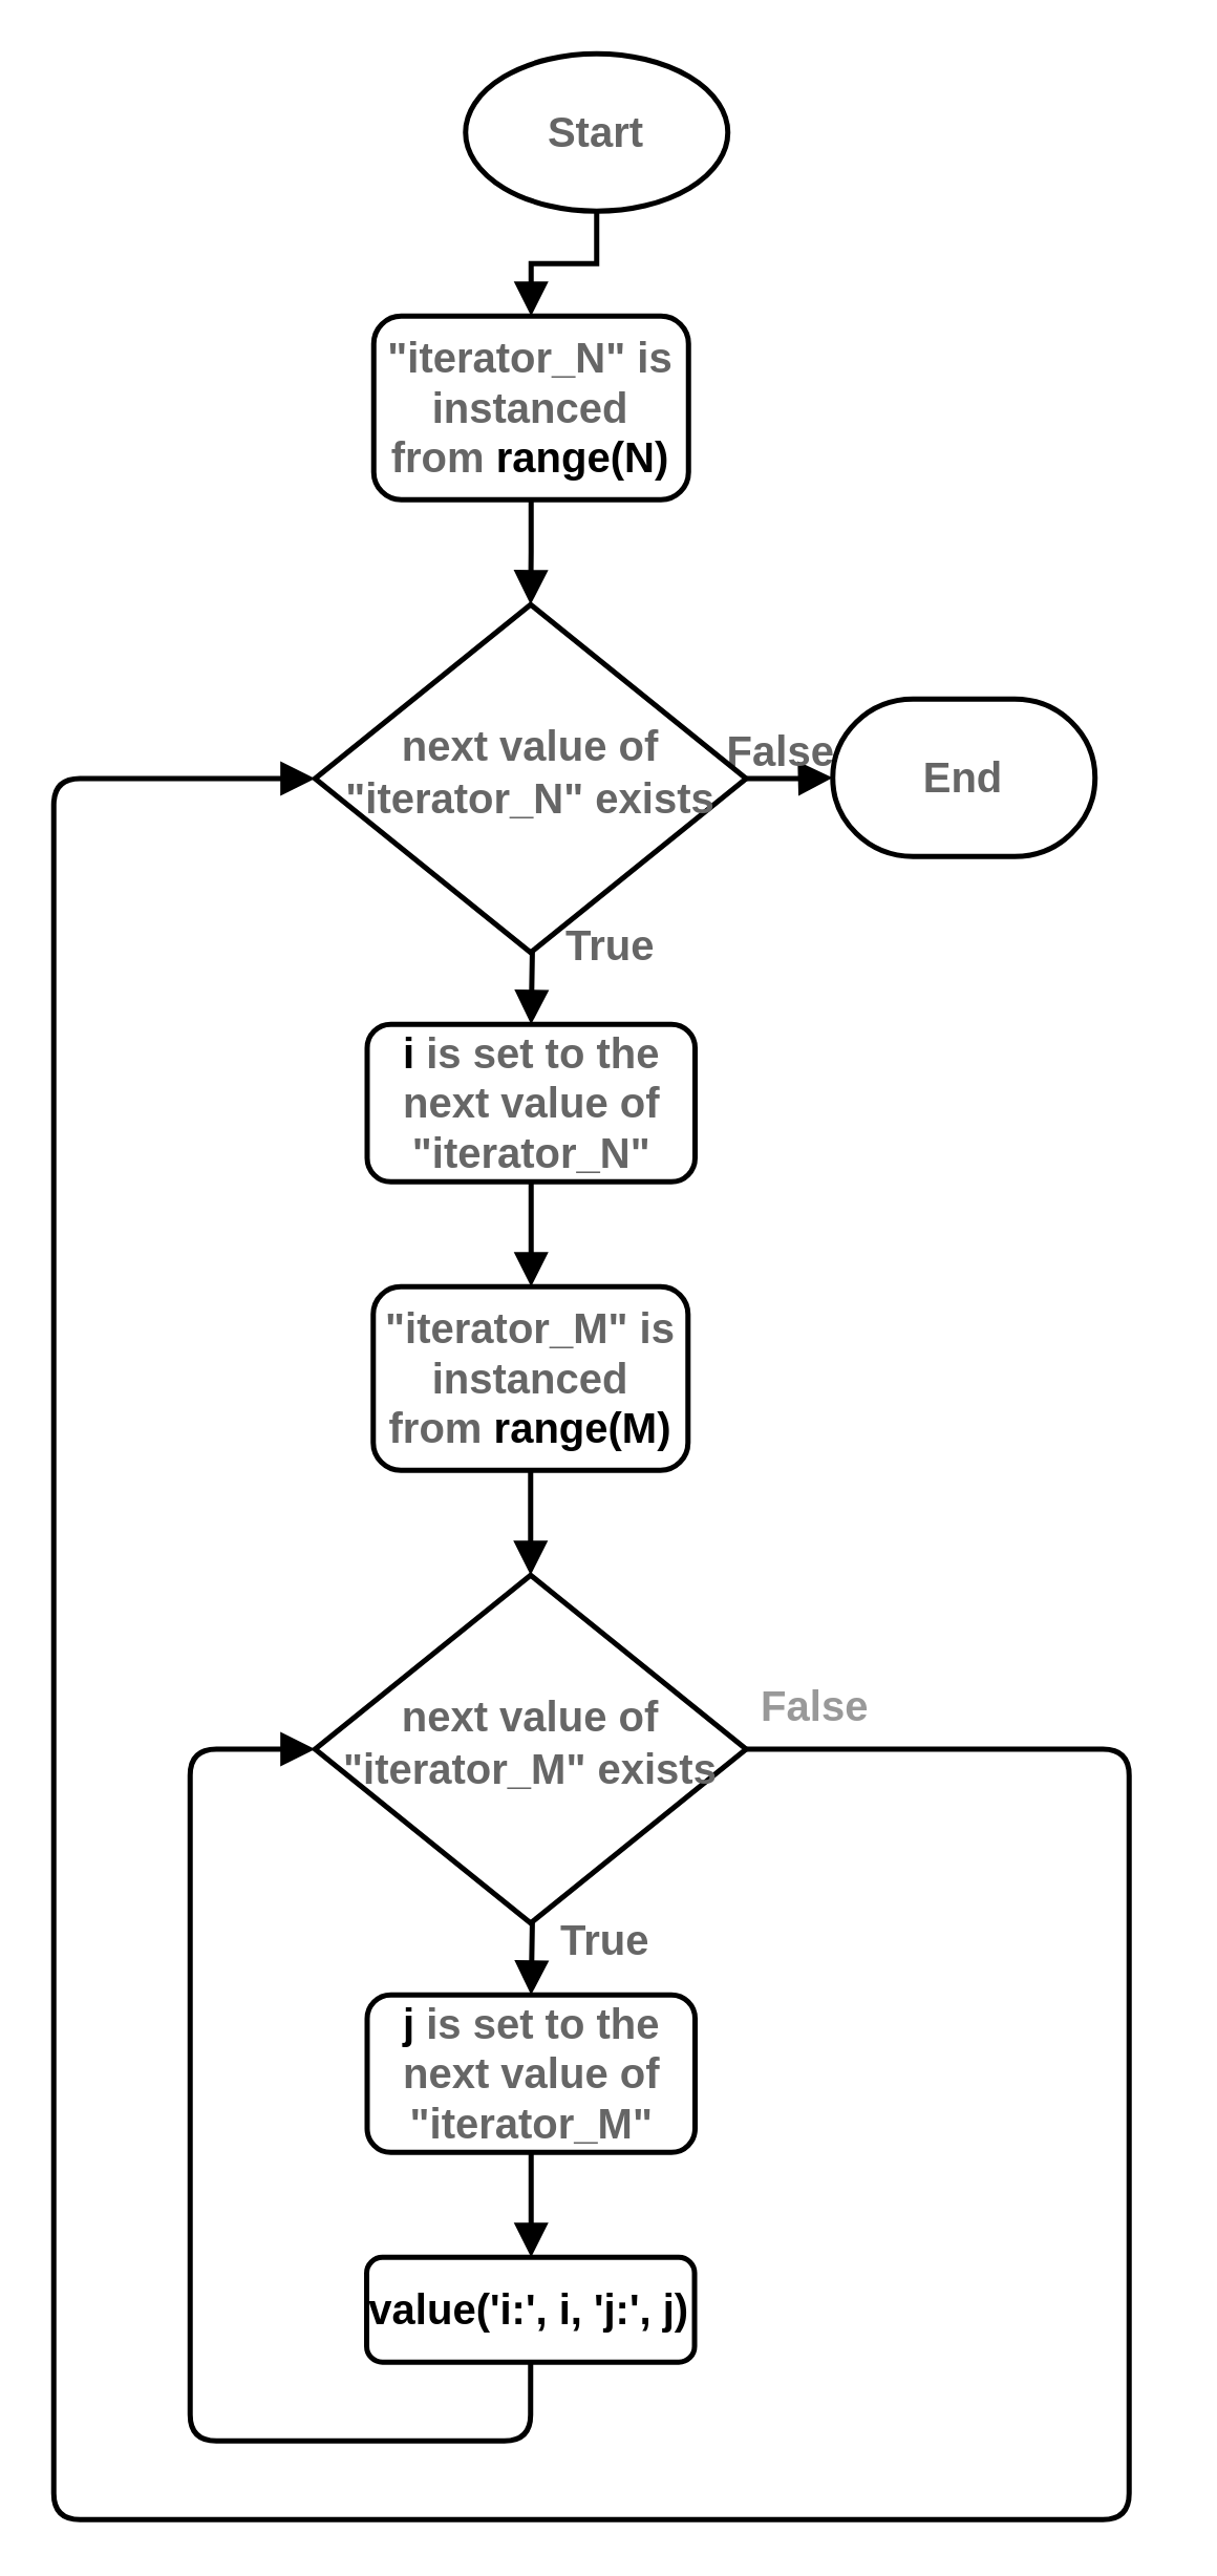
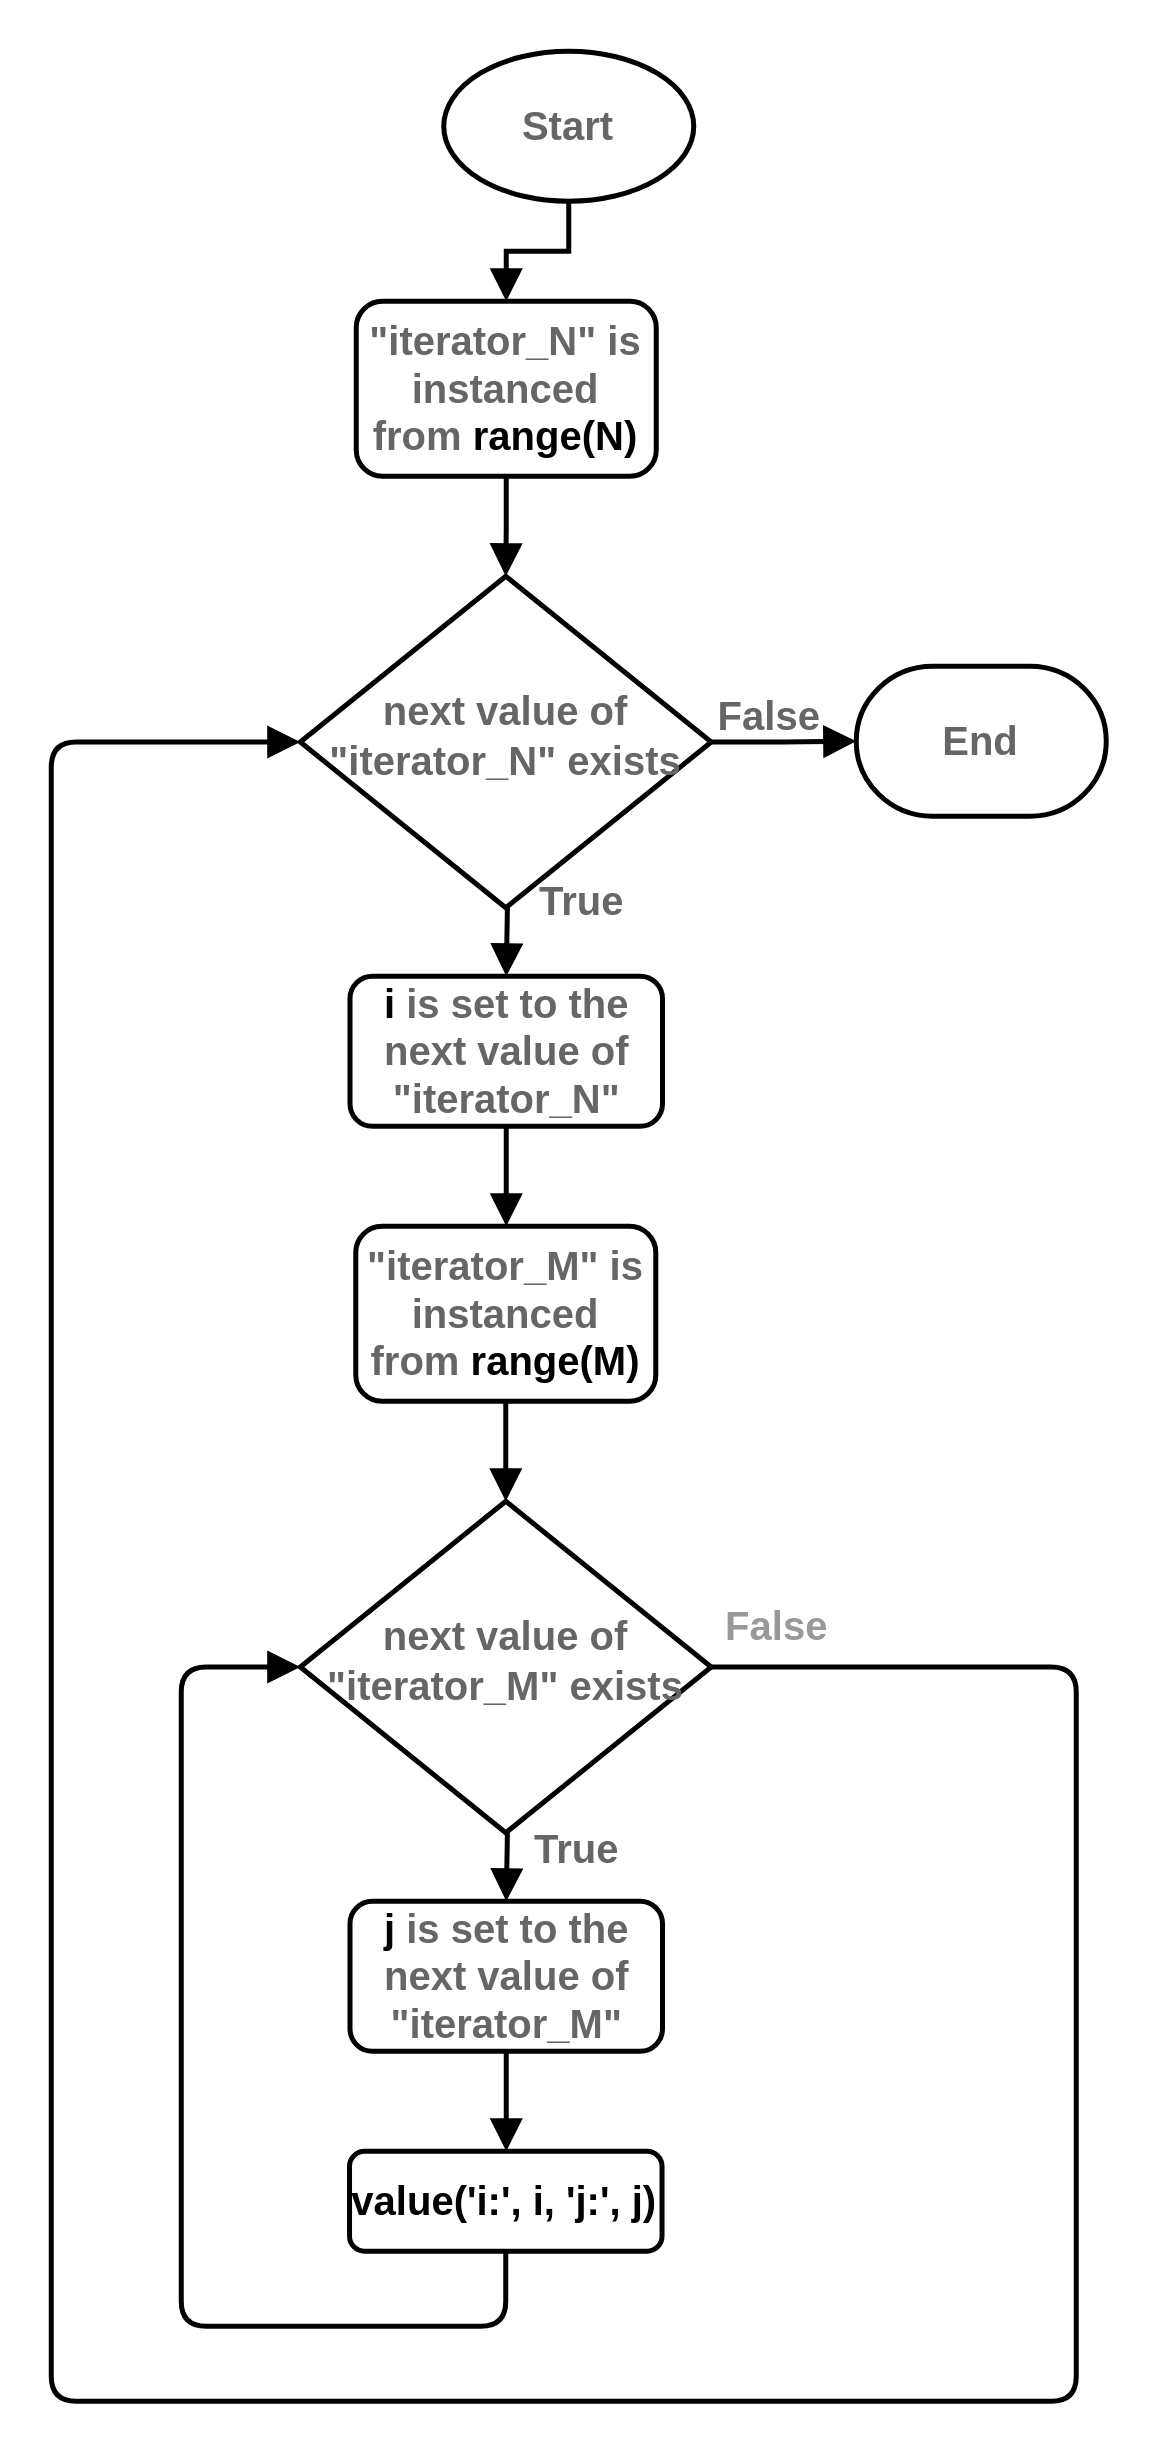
  <mxCell id="0" />
  <mxCell id="1" parent="0" />
  <mxCell id="2" value="&lt;font color=&quot;#666666&quot;&gt;True&lt;/font&gt;" style="rounded=0;html=1;jettySize=auto;orthogonalLoop=1;fontSize=16;endArrow=block;endFill=1;endSize=8;strokeWidth=2;shadow=0;labelBackgroundColor=none;edgeStyle=orthogonalEdgeStyle;fontStyle=1;entryX=0.5;entryY=0;entryDx=0;entryDy=0;" parent="1" target="9" edge="1"><mxGeometry y="30" relative="1" as="geometry"><mxPoint as="offset" /><mxPoint x="202" y="330" as="sourcePoint" /><mxPoint x="202" y="370" as="targetPoint" /></mxGeometry></mxCell>
  <mxCell id="3" value="&lt;font color=&quot;#666666&quot;&gt;False&lt;/font&gt;" style="edgeStyle=orthogonalEdgeStyle;rounded=0;html=1;jettySize=auto;orthogonalLoop=1;fontSize=16;endArrow=block;endFill=1;endSize=8;strokeWidth=2;shadow=0;labelBackgroundColor=none;fontStyle=1" parent="1" source="4" target="7" edge="1"><mxGeometry x="-0.2" y="10" relative="1" as="geometry"><mxPoint as="offset" /><mxPoint x="310" y="290" as="targetPoint" /></mxGeometry></mxCell>
  <mxCell id="4" value="&lt;font color=&quot;#666666&quot;&gt;next value of &quot;iterator_N&quot; exists&lt;/font&gt;" style="rhombus;whiteSpace=wrap;html=1;shadow=0;fontFamily=Helvetica;fontSize=16;align=center;strokeWidth=2;spacing=6;spacingTop=-4;fontStyle=1" parent="1" vertex="1"><mxGeometry x="119.62" y="230" width="164.38" height="132.61" as="geometry" /></mxCell>
  <mxCell id="5" value="&lt;font color=&quot;#999999&quot;&gt;False&lt;/font&gt;" style="rounded=1;html=1;jettySize=auto;orthogonalLoop=1;fontSize=16;endArrow=block;endFill=1;endSize=8;strokeWidth=2;shadow=0;labelBackgroundColor=none;edgeStyle=orthogonalEdgeStyle;fontStyle=1;entryX=0;entryY=0.5;entryDx=0;entryDy=0;exitX=1;exitY=0.5;exitDx=0;exitDy=0;" parent="1" source="14" target="4" edge="1"><mxGeometry x="-0.968" y="16" relative="1" as="geometry"><mxPoint as="offset" /><mxPoint x="340" y="670" as="sourcePoint" /><mxPoint x="202" y="463" as="targetPoint" /><Array as="points"><mxPoint x="430" y="666" /><mxPoint x="430" y="960" /><mxPoint x="20" y="960" /><mxPoint x="20" y="296" /></Array></mxGeometry></mxCell>
  <mxCell id="6" value="&lt;font color=&quot;#666666&quot;&gt;Start&lt;/font&gt;" style="strokeWidth=2;html=1;shape=mxgraph.flowchart.start_1;whiteSpace=wrap;fontSize=16;fontStyle=1" parent="1" vertex="1"><mxGeometry x="177" y="20" width="100" height="60" as="geometry" /></mxCell>
- <mxCell id="7" value="&lt;font color=&quot;#666666&quot;&gt;End&lt;/font&gt;" style="strokeWidth=2;html=1;shape=mxgraph.flowchart.terminator;whiteSpace=wrap;fontSize=16;fontStyle=1" parent="1" vertex="1"><mxGeometry x="317" y="266" width="100" height="60" as="geometry" /></mxCell>
+ <mxCell id="7" value="&lt;font color=&quot;#666666&quot;&gt;End&lt;/font&gt;" style="strokeWidth=2;html=1;shape=mxgraph.flowchart.terminator;whiteSpace=wrap;fontSize=16;fontStyle=1" parent="1" vertex="1"><mxGeometry x="342" y="266" width="100" height="60" as="geometry" /></mxCell>
  <mxCell id="8" value="" style="rounded=0;html=1;jettySize=auto;orthogonalLoop=1;fontSize=16;endArrow=block;endFill=1;endSize=8;strokeWidth=2;shadow=0;labelBackgroundColor=none;edgeStyle=orthogonalEdgeStyle;fontStyle=1;entryX=0.5;entryY=0;entryDx=0;entryDy=0;exitX=0.5;exitY=1;exitDx=0;exitDy=0;" parent="1" source="11" target="4" edge="1"><mxGeometry relative="1" as="geometry"><mxPoint x="202" y="170" as="sourcePoint" /><mxPoint x="202" y="30" as="targetPoint" /></mxGeometry></mxCell>
  <mxCell id="9" value="i &lt;font color=&quot;#666666&quot;&gt;is set to the next value of &quot;iterator_N&quot;&lt;/font&gt;" style="rounded=1;whiteSpace=wrap;html=1;fontSize=16;glass=0;strokeWidth=2;shadow=0;fontStyle=1" parent="1" vertex="1"><mxGeometry x="139.5" y="390" width="125" height="60" as="geometry" /></mxCell>
  <mxCell id="10" value="" style="rounded=0;html=1;jettySize=auto;orthogonalLoop=1;fontSize=16;endArrow=block;endFill=1;endSize=8;strokeWidth=2;shadow=0;labelBackgroundColor=none;edgeStyle=orthogonalEdgeStyle;fontStyle=1;exitX=0.5;exitY=1;exitDx=0;exitDy=0;" parent="1" source="9" edge="1"><mxGeometry relative="1" as="geometry"><mxPoint x="372" y="330" as="sourcePoint" /><mxPoint x="202" y="490" as="targetPoint" /></mxGeometry></mxCell>
  <mxCell id="11" value="&lt;font color=&quot;#666666&quot;&gt;&quot;iterator_N&quot; is instanced from&lt;/font&gt;&amp;nbsp;range(N)" style="rounded=1;whiteSpace=wrap;html=1;fontSize=16;glass=0;strokeWidth=2;shadow=0;fontStyle=1" parent="1" vertex="1"><mxGeometry x="142" y="120" width="120" height="70" as="geometry" /></mxCell>
  <mxCell id="12" value="" style="rounded=0;html=1;jettySize=auto;orthogonalLoop=1;fontSize=16;endArrow=block;endFill=1;endSize=8;strokeWidth=2;shadow=0;labelBackgroundColor=none;edgeStyle=orthogonalEdgeStyle;fontStyle=1;entryX=0.5;entryY=0;entryDx=0;entryDy=0;exitX=0.5;exitY=1;exitDx=0;exitDy=0;exitPerimeter=0;" parent="1" source="6" target="11" edge="1"><mxGeometry relative="1" as="geometry"><mxPoint x="201.76" y="60" as="sourcePoint" /><mxPoint x="201.755" y="100" as="targetPoint" /></mxGeometry></mxCell>
  <mxCell id="13" value="&lt;font color=&quot;#666666&quot;&gt;True&lt;/font&gt;" style="rounded=0;html=1;jettySize=auto;orthogonalLoop=1;fontSize=16;endArrow=block;endFill=1;endSize=8;strokeWidth=2;shadow=0;labelBackgroundColor=none;edgeStyle=orthogonalEdgeStyle;fontStyle=1;entryX=0.5;entryY=0;entryDx=0;entryDy=0;" edge="1" parent="1" target="17"><mxGeometry x="0.333" y="28" relative="1" as="geometry"><mxPoint as="offset" /><mxPoint x="202" y="700" as="sourcePoint" /><mxPoint x="202" y="740" as="targetPoint" /></mxGeometry></mxCell>
  <mxCell id="14" value="&lt;font color=&quot;#666666&quot;&gt;next value of &quot;iterator_M&quot; exists&lt;/font&gt;" style="rhombus;whiteSpace=wrap;html=1;shadow=0;fontFamily=Helvetica;fontSize=16;align=center;strokeWidth=2;spacing=6;spacingTop=-4;fontStyle=1" vertex="1" parent="1"><mxGeometry x="119.62" y="600" width="164.38" height="132.61" as="geometry" /></mxCell>
  <mxCell id="15" value="" style="rounded=1;html=1;jettySize=auto;orthogonalLoop=1;fontSize=16;endArrow=block;endFill=1;endSize=8;strokeWidth=2;shadow=0;labelBackgroundColor=none;edgeStyle=orthogonalEdgeStyle;fontStyle=1;entryX=0;entryY=0.5;entryDx=0;entryDy=0;exitX=0.5;exitY=1;exitDx=0;exitDy=0;" edge="1" parent="1" target="14" source="20"><mxGeometry y="20" relative="1" as="geometry"><mxPoint as="offset" /><mxPoint x="202" y="940" as="sourcePoint" /><mxPoint x="202" y="833" as="targetPoint" /><Array as="points"><mxPoint x="202" y="930" /><mxPoint x="72" y="930" /><mxPoint x="72" y="666" /></Array></mxGeometry></mxCell>
  <mxCell id="16" value="" style="rounded=0;html=1;jettySize=auto;orthogonalLoop=1;fontSize=16;endArrow=block;endFill=1;endSize=8;strokeWidth=2;shadow=0;labelBackgroundColor=none;edgeStyle=orthogonalEdgeStyle;fontStyle=1;entryX=0.5;entryY=0;entryDx=0;entryDy=0;exitX=0.5;exitY=1;exitDx=0;exitDy=0;" edge="1" parent="1" source="19" target="14"><mxGeometry relative="1" as="geometry"><mxPoint x="202" y="540" as="sourcePoint" /><mxPoint x="202" y="400" as="targetPoint" /></mxGeometry></mxCell>
  <mxCell id="17" value="j&amp;nbsp;&lt;font color=&quot;#666666&quot;&gt;is set to the next value of &quot;iterator_M&quot;&lt;/font&gt;" style="rounded=1;whiteSpace=wrap;html=1;fontSize=16;glass=0;strokeWidth=2;shadow=0;fontStyle=1" vertex="1" parent="1"><mxGeometry x="139.5" y="760" width="125" height="60" as="geometry" /></mxCell>
  <mxCell id="18" value="" style="rounded=0;html=1;jettySize=auto;orthogonalLoop=1;fontSize=16;endArrow=block;endFill=1;endSize=8;strokeWidth=2;shadow=0;labelBackgroundColor=none;edgeStyle=orthogonalEdgeStyle;fontStyle=1;exitX=0.5;exitY=1;exitDx=0;exitDy=0;" edge="1" parent="1" source="17"><mxGeometry relative="1" as="geometry"><mxPoint x="372" y="700" as="sourcePoint" /><mxPoint x="202" y="860" as="targetPoint" /></mxGeometry></mxCell>
  <mxCell id="19" value="&lt;font color=&quot;#666666&quot;&gt;&quot;iterator_M&quot; is instanced from&lt;/font&gt;&amp;nbsp;range(M)" style="rounded=1;whiteSpace=wrap;html=1;fontSize=16;glass=0;strokeWidth=2;shadow=0;fontStyle=1" vertex="1" parent="1"><mxGeometry x="141.81" y="490" width="120" height="70" as="geometry" /></mxCell>
  <mxCell id="20" value="value('i:', i, 'j:', j)" style="rounded=1;whiteSpace=wrap;html=1;fontSize=16;glass=0;strokeWidth=2;shadow=0;fontStyle=1" vertex="1" parent="1"><mxGeometry x="139.31" y="860" width="125" height="40" as="geometry" /></mxCell>
